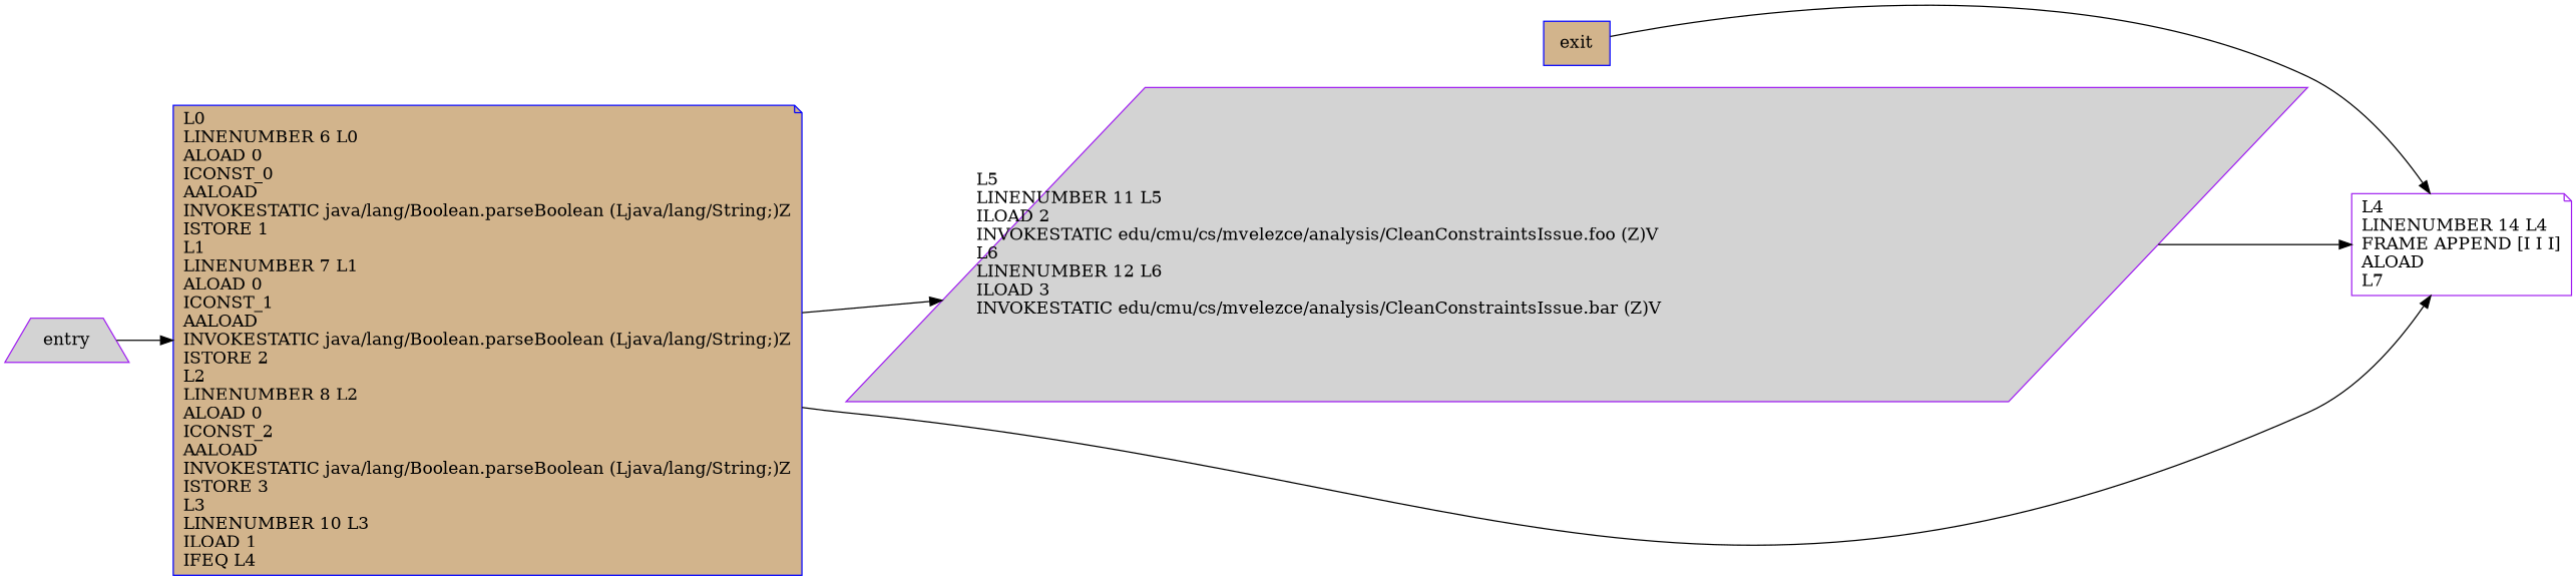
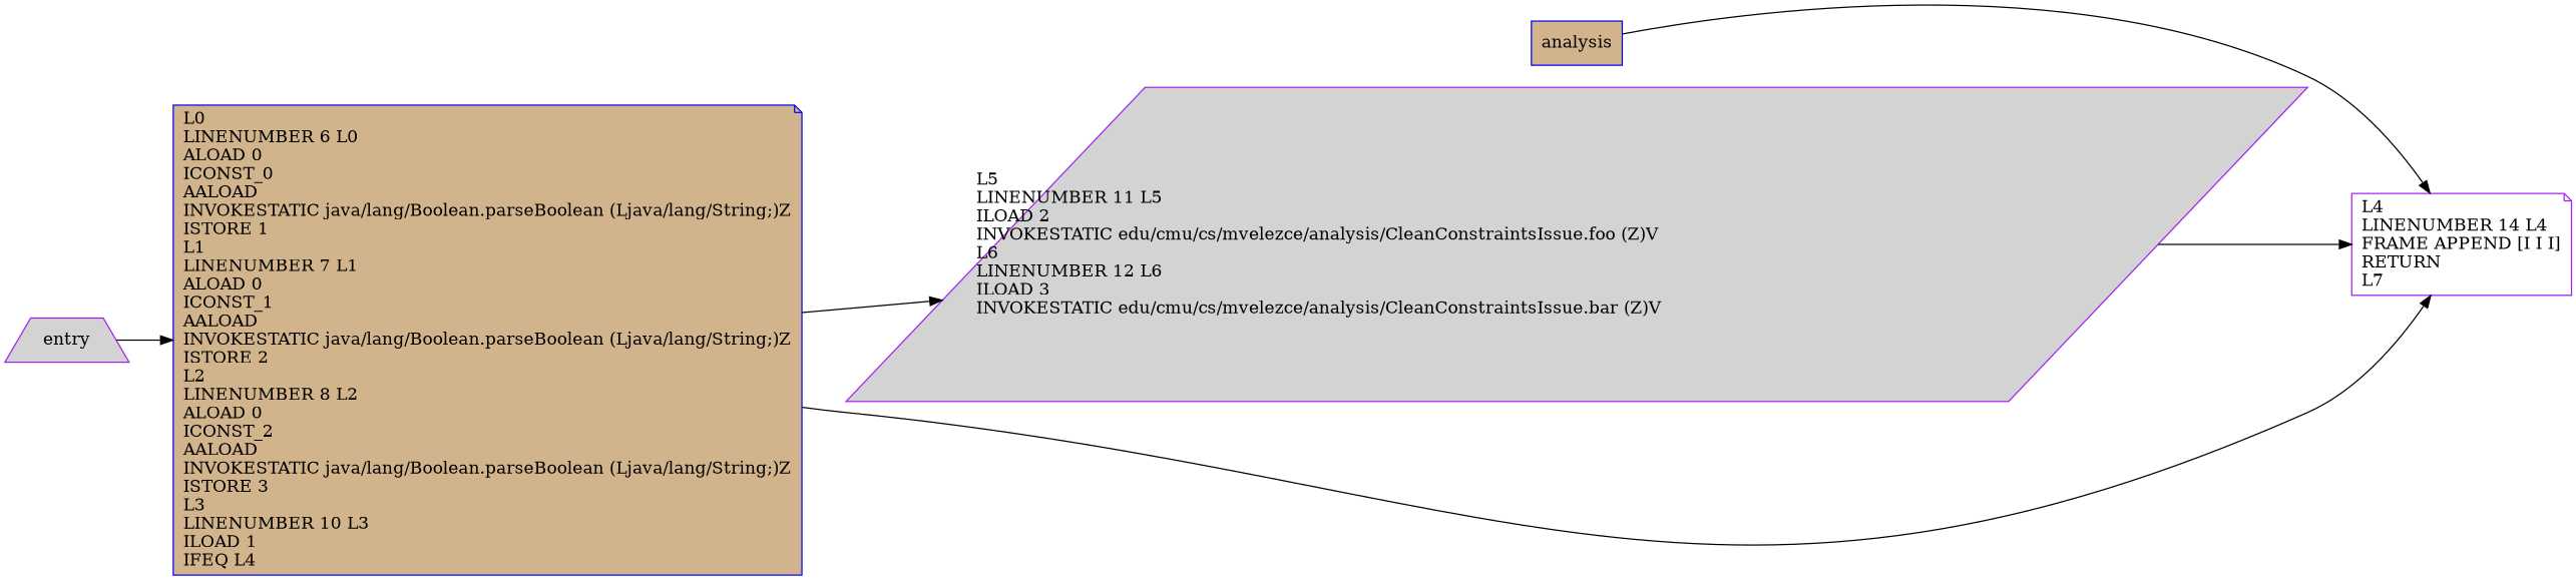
  digraph {
    rankdir=LR
    node [color=purple fillcolor=tan shape=note style=filled]
    n1 [color=blue label="L0\lLINENUMBER 6 L0\lALOAD 0\lICONST_0\lAALOAD\lINVOKESTATIC java/lang/Boolean.parseBoolean (Ljava/lang/String;)Z\lISTORE 1\lL1\lLINENUMBER 7 L1\lALOAD 0\lICONST_1\lAALOAD\lINVOKESTATIC java/lang/Boolean.parseBoolean (Ljava/lang/String;)Z\lISTORE 2\lL2\lLINENUMBER 8 L2\lALOAD 0\lICONST_2\lAALOAD\lINVOKESTATIC java/lang/Boolean.parseBoolean (Ljava/lang/String;)Z\lISTORE 3\lL3\lLINENUMBER 10 L3\lILOAD 1\lIFEQ L4\l"]
    n2 [fillcolor=lightgrey label="L5\lLINENUMBER 11 L5\lILOAD 2\lINVOKESTATIC edu/cmu/cs/mvelezce/analysis/CleanConstraintsIssue.foo (Z)V\lL6\lLINENUMBER 12 L6\lILOAD 3\lINVOKESTATIC edu/cmu/cs/mvelezce/analysis/CleanConstraintsIssue.bar (Z)V\l" shape=parallelogram]
-   n3 [fillcolor=white label="L4\lLINENUMBER 14 L4\lFRAME APPEND [I I I]\lALOAD\lL7\l"]
-   exit [color=blue shape=box]
+   n3 [fillcolor=white label="L4\lLINENUMBER 14 L4\lFRAME APPEND [I I I]\lRETURN\lL7\l"]
+   exit [color=blue shape=box label=analysis]
    entry [fillcolor=lightgrey shape=trapezium]
    n1 -> n2
    n1 -> n3
    n2 -> n3
    exit -> n3
    entry -> n1
  }
